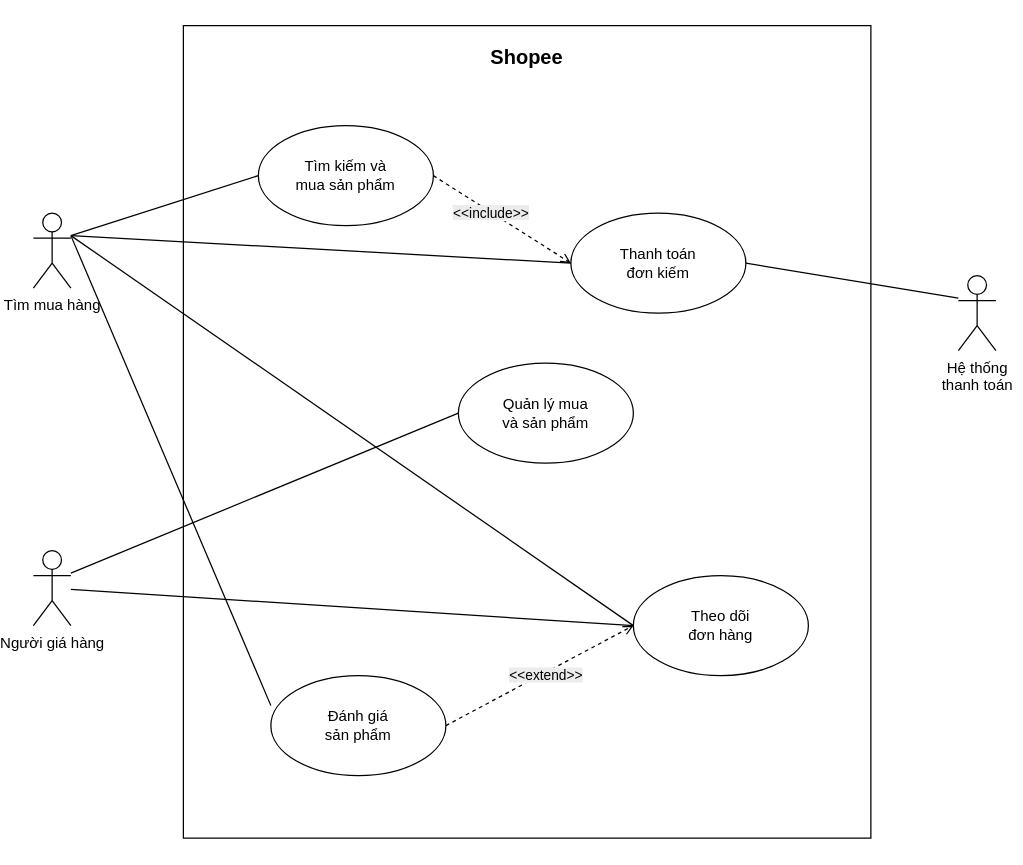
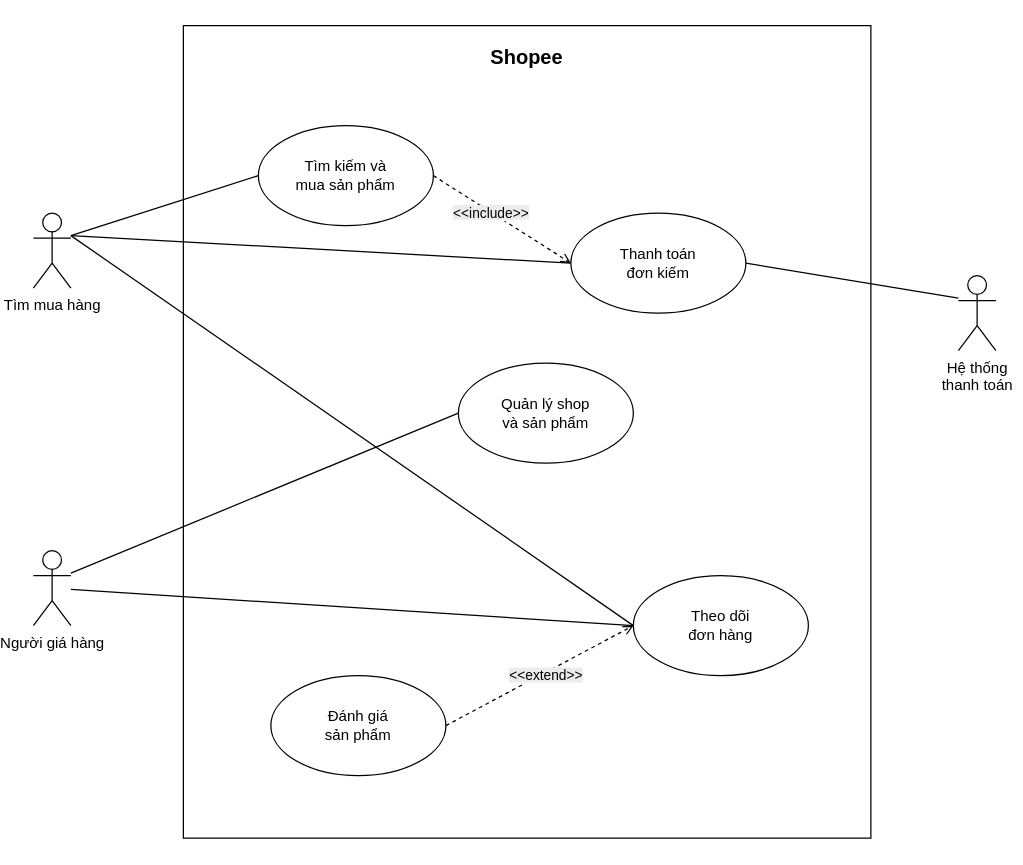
  <mxCell id="0" />
  <mxCell id="1" parent="0" />
  <mxCell id="2" value="" style="rounded=0;whiteSpace=wrap;html=1;" parent="1" vertex="1"><mxGeometry x="140" y="20" width="550" height="650" as="geometry" /></mxCell>
  <mxCell id="3" value="Shopee" style="text;html=1;align=center;verticalAlign=middle;whiteSpace=wrap;rounded=0;fontSize=16;fontStyle=1" parent="1" vertex="1"><mxGeometry x="385" y="30" width="60" height="30" as="geometry" /></mxCell>
  <mxCell id="4" value="Tìm mua hàng" style="shape=umlActor;verticalLabelPosition=bottom;verticalAlign=top;html=1;outlineConnect=0;" parent="1" vertex="1"><mxGeometry x="20" y="170" width="30" height="60" as="geometry" /></mxCell>
  <mxCell id="5" value="Người giá hàng" style="shape=umlActor;verticalLabelPosition=bottom;verticalAlign=top;html=1;outlineConnect=0;" parent="1" vertex="1"><mxGeometry x="20" y="440" width="30" height="60" as="geometry" /></mxCell>
  <mxCell id="6" value="Hệ thống&#10;thanh toán" style="shape=umlActor;verticalLabelPosition=bottom;verticalAlign=top;html=1;outlineConnect=0;" parent="1" vertex="1"><mxGeometry x="760" y="220" width="30" height="60" as="geometry" /></mxCell>
  <mxCell id="7" value="Tìm kiếm và&#10;mua sản phẩm" style="ellipse;whiteSpace=wrap;html=1;" parent="1" vertex="1"><mxGeometry x="200" y="100" width="140" height="80" as="geometry" /></mxCell>
  <mxCell id="8" value="Thanh toán&#10;đơn kiếm" style="ellipse;whiteSpace=wrap;html=1;" parent="1" vertex="1"><mxGeometry x="450" y="170" width="140" height="80" as="geometry" /></mxCell>
- <mxCell id="9" value="Quản lý mua&#10;và sản phẩm" style="ellipse;whiteSpace=wrap;html=1;" parent="1" vertex="1"><mxGeometry x="360" y="290" width="140" height="80" as="geometry" /></mxCell>
+ <mxCell id="9" value="Quản lý shop&#10;và sản phẩm" style="ellipse;whiteSpace=wrap;html=1;" parent="1" vertex="1"><mxGeometry x="360" y="290" width="140" height="80" as="geometry" /></mxCell>
  <mxCell id="10" value="Đánh giá&#10;sản phẩm" style="ellipse;whiteSpace=wrap;html=1;" parent="1" vertex="1"><mxGeometry x="210" y="540" width="140" height="80" as="geometry" /></mxCell>
  <mxCell id="11" value="Theo dõi&#10;đơn hàng" style="ellipse;whiteSpace=wrap;html=1;" parent="1" vertex="1"><mxGeometry x="500" y="460" width="140" height="80" as="geometry" /></mxCell>
  <mxCell id="12" value="" style="endArrow=none;html=1;exitX=1;exitY=0.3;exitDx=0;exitDy=0;exitPerimeter=0;entryX=0;entryY=0.5;entryDx=0;entryDy=0;" parent="1" source="4" target="7" edge="1"><mxGeometry width="50" height="50" relative="1" as="geometry"><mxPoint x="380" y="320" as="sourcePoint" /><mxPoint x="430" y="270" as="targetPoint" /></mxGeometry></mxCell>
  <mxCell id="13" value="" style="endArrow=none;html=1;exitX=1;exitY=0.3;exitDx=0;exitDy=0;exitPerimeter=0;entryX=0;entryY=0.5;entryDx=0;entryDy=0;" parent="1" source="4" target="8" edge="1"><mxGeometry width="50" height="50" relative="1" as="geometry"><mxPoint x="380" y="320" as="sourcePoint" /><mxPoint x="430" y="270" as="targetPoint" /></mxGeometry></mxCell>
- <mxCell id="14" value="" style="endArrow=none;html=1;exitX=1;exitY=0.3;exitDx=0;exitDy=0;exitPerimeter=0;entryX=0;entryY=0.3;entryDx=0;entryDy=0;entryPerimeter=0;" parent="1" source="4" target="10" edge="1"><mxGeometry width="50" height="50" relative="1" as="geometry"><mxPoint x="380" y="320" as="sourcePoint" /><mxPoint x="430" y="270" as="targetPoint" /></mxGeometry></mxCell>
  <mxCell id="15" value="" style="endArrow=none;html=1;exitX=1;exitY=0.3;exitDx=0;exitDy=0;exitPerimeter=0;entryX=0;entryY=0.5;entryDx=0;entryDy=0;" parent="1" source="4" target="11" edge="1"><mxGeometry width="50" height="50" relative="1" as="geometry"><mxPoint x="380" y="320" as="sourcePoint" /><mxPoint x="430" y="270" as="targetPoint" /></mxGeometry></mxCell>
  <mxCell id="16" value="" style="endArrow=none;html=1;exitX=1;exitY=0.3;exitDx=0;exitDy=0;exitPerimeter=0;entryX=0;entryY=0.5;entryDx=0;entryDy=0;" parent="1" source="5" target="9" edge="1"><mxGeometry width="50" height="50" relative="1" as="geometry"><mxPoint x="380" y="320" as="sourcePoint" /><mxPoint x="430" y="270" as="targetPoint" /></mxGeometry></mxCell>
  <mxCell id="17" value="" style="endArrow=none;html=1;exitX=0;exitY=0.3;exitDx=0;exitDy=0;exitPerimeter=0;entryX=1;entryY=0.5;entryDx=0;entryDy=0;" parent="1" source="6" target="8" edge="1"><mxGeometry width="50" height="50" relative="1" as="geometry"><mxPoint x="380" y="320" as="sourcePoint" /><mxPoint x="430" y="270" as="targetPoint" /></mxGeometry></mxCell>
  <mxCell id="18" value="" style="html=1;verticalAlign=bottom;labelBackgroundColor=none;endArrow=open;endFill=0;dashed=1;exitX=1;exitY=0.5;exitDx=0;exitDy=0;entryX=0;entryY=0.5;entryDx=0;entryDy=0;" parent="1" source="7" target="8" edge="1"><mxGeometry width="160" relative="1" as="geometry"><mxPoint x="380" y="320" as="sourcePoint" /><mxPoint x="540" y="320" as="targetPoint" /></mxGeometry></mxCell>
  <mxCell id="19" value="&lt;span style=&quot;background-color: rgb(236, 236, 236);&quot;&gt;&amp;lt;&amp;lt;include&amp;gt;&amp;gt;&lt;/span&gt;" style="edgeLabel;html=1;align=center;verticalAlign=middle;resizable=0;points=[];" parent="18" vertex="1" connectable="0"><mxGeometry x="-0.175" y="-1" relative="1" as="geometry"><mxPoint as="offset" /></mxGeometry></mxCell>
  <mxCell id="20" value="" style="html=1;verticalAlign=bottom;labelBackgroundColor=none;endArrow=open;endFill=0;dashed=1;exitX=1;exitY=0.5;exitDx=0;exitDy=0;entryX=0;entryY=0.5;entryDx=0;entryDy=0;" parent="1" source="10" target="11" edge="1"><mxGeometry width="160" relative="1" as="geometry"><mxPoint x="380" y="320" as="sourcePoint" /><mxPoint x="540" y="320" as="targetPoint" /></mxGeometry></mxCell>
  <mxCell id="21" value="&lt;span style=&quot;background-color: rgb(236, 236, 236);&quot;&gt;&amp;lt;&amp;lt;extend&amp;gt;&amp;gt;&lt;/span&gt;" style="edgeLabel;html=1;align=center;verticalAlign=middle;resizable=0;points=[];" parent="20" vertex="1" connectable="0"><mxGeometry x="0.044" y="-1" relative="1" as="geometry"><mxPoint as="offset" /></mxGeometry></mxCell>
  <mxCell id="22" value="" style="endArrow=none;html=1;rounded=0;" parent="1" source="5" edge="1"><mxGeometry width="50" height="50" relative="1" as="geometry"><mxPoint x="330" y="320" as="sourcePoint" /><mxPoint x="500" y="500" as="targetPoint" /></mxGeometry></mxCell>
